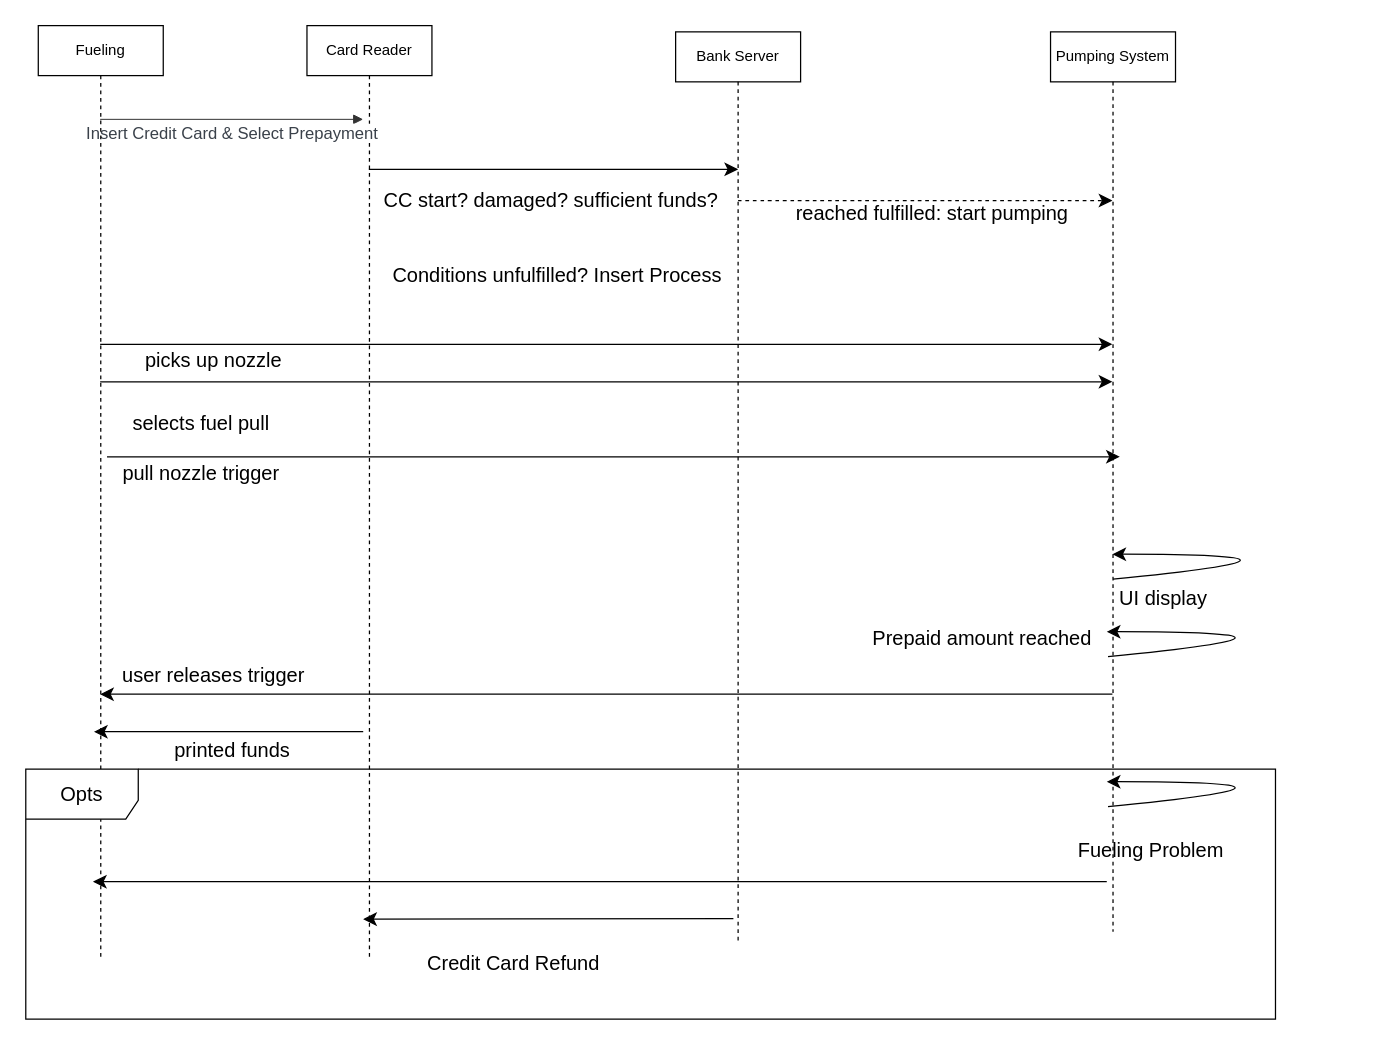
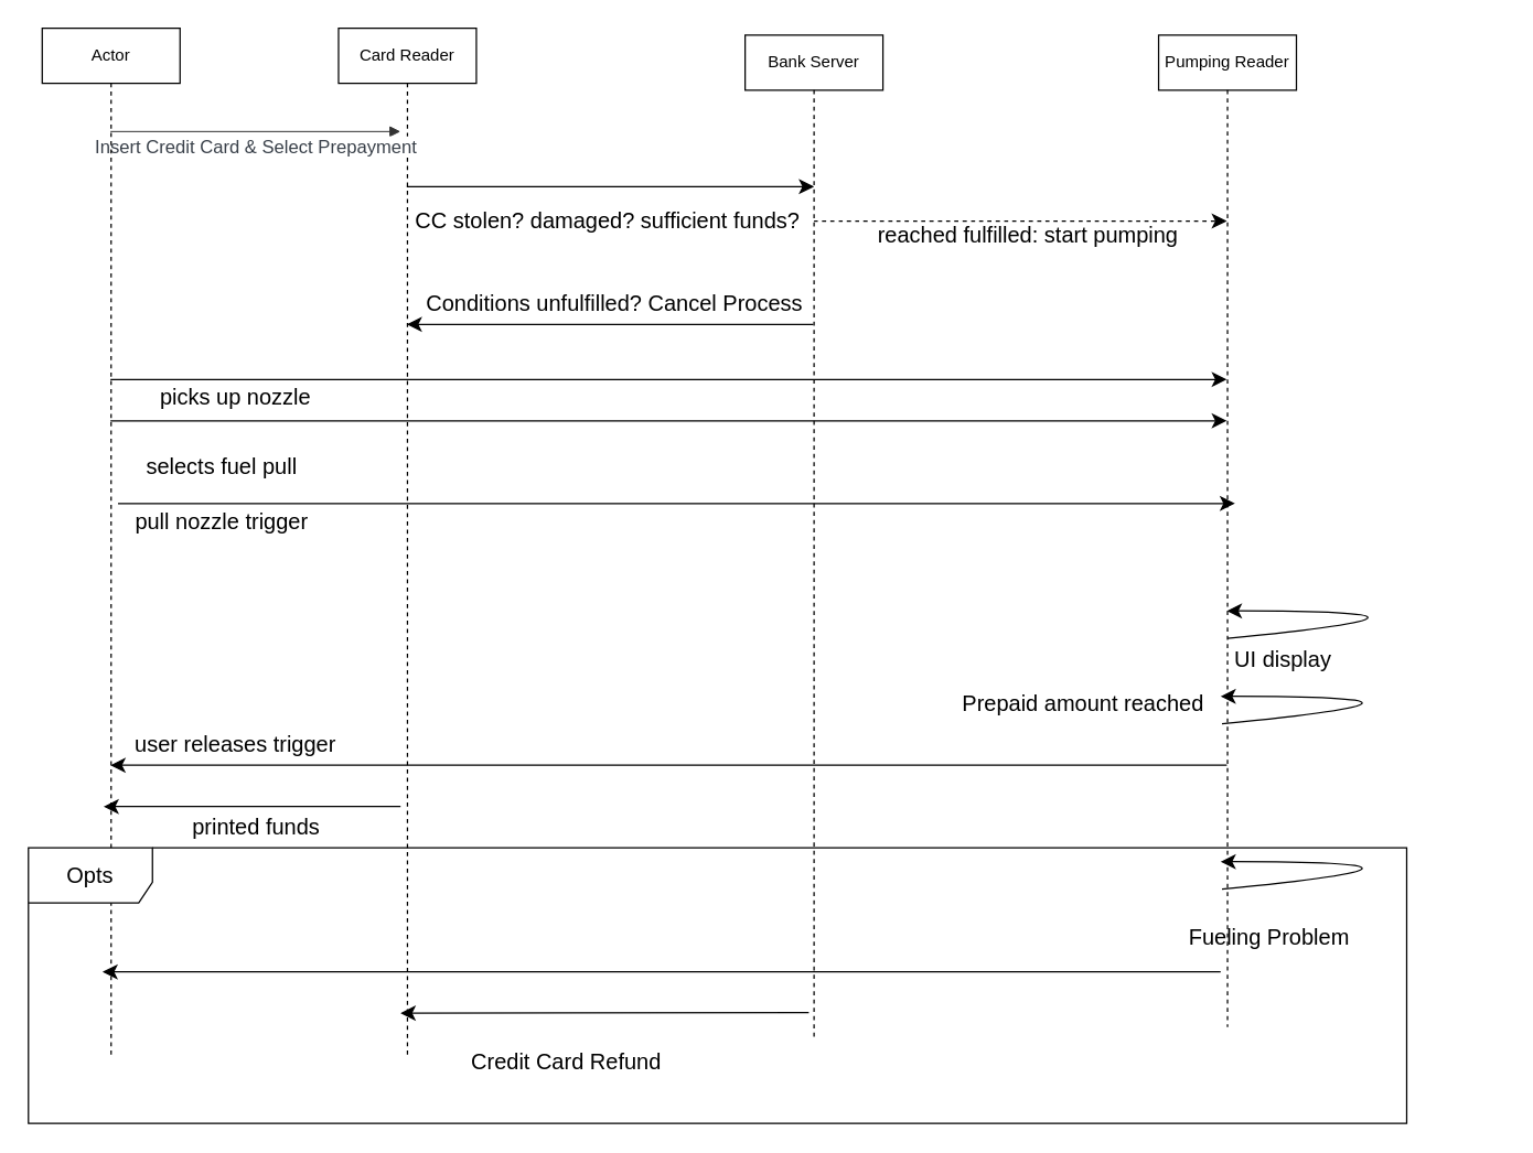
  <mxCell id="0" />
  <mxCell id="1" parent="0" />
  <mxCell id="2" value="" style="edgeStyle=elbowEdgeStyle;curved=0;rounded=0;orthogonalLoop=1;jettySize=auto;html=1;elbow=vertical;fontSize=12;startSize=8;endSize=8;" edge="1" parent="1" source="4"><mxGeometry relative="1" as="geometry"><mxPoint x="409.667" y="134.997" as="sourcePoint" /><mxPoint x="590" y="134.997" as="targetPoint" /></mxGeometry></mxCell>
  <mxCell id="3" style="edgeStyle=elbowEdgeStyle;curved=0;rounded=0;orthogonalLoop=1;jettySize=auto;html=1;elbow=vertical;fontSize=12;startSize=8;endSize=8;" edge="1" parent="1"><mxGeometry relative="1" as="geometry"><mxPoint x="290" y="584.999" as="sourcePoint" /><mxPoint x="74.571" y="584.999" as="targetPoint" /></mxGeometry></mxCell>
  <mxCell id="4" value="Card Reader" style="shape=umlLifeline;perimeter=lifelinePerimeter;whiteSpace=wrap;html=1;container=0;dropTarget=0;collapsible=0;recursiveResize=0;outlineConnect=0;portConstraint=eastwest;newEdgeStyle={&quot;edgeStyle&quot;:&quot;elbowEdgeStyle&quot;,&quot;elbow&quot;:&quot;vertical&quot;,&quot;curved&quot;:0,&quot;rounded&quot;:0};" parent="1" vertex="1"><mxGeometry x="245" y="20" width="100" height="745" as="geometry" /></mxCell>
+ <mxCell id="5" value="" style="edgeStyle=elbowEdgeStyle;curved=0;rounded=0;orthogonalLoop=1;jettySize=auto;html=1;elbow=vertical;fontSize=12;startSize=8;endSize=8;" edge="1" parent="1" source="7" target="4"><mxGeometry relative="1" as="geometry"><Array as="points"><mxPoint x="470" y="235" /><mxPoint x="530" y="275" /></Array></mxGeometry></mxCell>
  <mxCell id="6" style="edgeStyle=elbowEdgeStyle;curved=0;rounded=0;orthogonalLoop=1;jettySize=auto;html=1;elbow=vertical;fontSize=12;startSize=8;endSize=8;" edge="1" parent="1"><mxGeometry relative="1" as="geometry"><mxPoint x="586.22" y="734.56" as="sourcePoint" /><mxPoint x="289.998" y="734.56" as="targetPoint" /></mxGeometry></mxCell>
  <mxCell id="7" value="Bank Server" style="shape=umlLifeline;perimeter=lifelinePerimeter;whiteSpace=wrap;html=1;container=0;dropTarget=0;collapsible=0;recursiveResize=0;outlineConnect=0;portConstraint=eastwest;newEdgeStyle={&quot;edgeStyle&quot;:&quot;elbowEdgeStyle&quot;,&quot;elbow&quot;:&quot;vertical&quot;,&quot;curved&quot;:0,&quot;rounded&quot;:0};" parent="1" vertex="1"><mxGeometry x="540" y="25" width="100" height="730" as="geometry" /></mxCell>
  <mxCell id="8" value="" style="html=1;jettySize=18;whiteSpace=wrap;fontSize=13;strokeColor=#333333;strokeOpacity=100;strokeWidth=0.8;rounded=1;arcSize=10;edgeStyle=orthogonalEdgeStyle;startArrow=none;endArrow=block;endFill=1;lucidId=lDU.dlW5j_J2;" edge="1" parent="1" source="15"><mxGeometry width="100" height="100" relative="1" as="geometry"><Array as="points"><mxPoint x="290" y="95" /><mxPoint x="290" y="95" /></Array><mxPoint x="190" y="95" as="sourcePoint" /><mxPoint x="290" y="95" as="targetPoint" /></mxGeometry></mxCell>
  <mxCell id="9" value="&lt;div&gt;Insert Credit Card &amp;amp; Select Prepayment&lt;/div&gt;" style="text;html=1;resizable=0;labelBackgroundColor=default;align=center;verticalAlign=middle;fontColor=#3a414a;fontSize=13.3;" vertex="1" parent="8"><mxGeometry relative="1" as="geometry"><mxPoint y="10" as="offset" /></mxGeometry></mxCell>
  <mxCell id="10" style="edgeStyle=elbowEdgeStyle;curved=0;rounded=0;orthogonalLoop=1;jettySize=auto;html=1;elbow=vertical;fontSize=12;startSize=8;endSize=8;" edge="1" parent="1" source="12" target="15"><mxGeometry relative="1" as="geometry"><mxPoint x="150" y="505" as="targetPoint" /><Array as="points"><mxPoint x="660" y="555" /><mxPoint x="430" y="515" /></Array></mxGeometry></mxCell>
  <mxCell id="11" style="edgeStyle=elbowEdgeStyle;curved=0;rounded=0;orthogonalLoop=1;jettySize=auto;html=1;elbow=vertical;fontSize=12;startSize=8;endSize=8;" edge="1" parent="1"><mxGeometry relative="1" as="geometry"><mxPoint x="885" y="704.996" as="sourcePoint" /><mxPoint x="73.778" y="704.996" as="targetPoint" /></mxGeometry></mxCell>
- <mxCell id="12" value="Pumping System" style="shape=umlLifeline;perimeter=lifelinePerimeter;whiteSpace=wrap;html=1;container=0;dropTarget=0;collapsible=0;recursiveResize=0;outlineConnect=0;portConstraint=eastwest;newEdgeStyle={&quot;edgeStyle&quot;:&quot;elbowEdgeStyle&quot;,&quot;elbow&quot;:&quot;vertical&quot;,&quot;curved&quot;:0,&quot;rounded&quot;:0};" vertex="1" parent="1"><mxGeometry x="840" y="25" width="100" height="720" as="geometry" /></mxCell>
+ <mxCell id="12" value="Pumping Reader" style="shape=umlLifeline;perimeter=lifelinePerimeter;whiteSpace=wrap;html=1;container=0;dropTarget=0;collapsible=0;recursiveResize=0;outlineConnect=0;portConstraint=eastwest;newEdgeStyle={&quot;edgeStyle&quot;:&quot;elbowEdgeStyle&quot;,&quot;elbow&quot;:&quot;vertical&quot;,&quot;curved&quot;:0,&quot;rounded&quot;:0};" vertex="1" parent="1"><mxGeometry x="840" y="25" width="100" height="720" as="geometry" /></mxCell>
  <mxCell id="13" value="" style="edgeStyle=elbowEdgeStyle;curved=0;rounded=0;orthogonalLoop=1;jettySize=auto;html=1;elbow=vertical;fontSize=12;startSize=8;endSize=8;" edge="1" parent="1" source="15" target="12"><mxGeometry relative="1" as="geometry"><Array as="points"><mxPoint x="270" y="275" /></Array></mxGeometry></mxCell>
  <mxCell id="14" style="edgeStyle=elbowEdgeStyle;curved=0;rounded=0;orthogonalLoop=1;jettySize=auto;html=1;elbow=vertical;fontSize=12;startSize=8;endSize=8;" edge="1" parent="1"><mxGeometry relative="1" as="geometry"><mxPoint x="85.001" y="365.001" as="sourcePoint" /><mxPoint x="895.43" y="365.001" as="targetPoint" /></mxGeometry></mxCell>
- <mxCell id="15" value="Fueling" style="shape=umlLifeline;perimeter=lifelinePerimeter;whiteSpace=wrap;html=1;container=0;dropTarget=0;collapsible=0;recursiveResize=0;outlineConnect=0;portConstraint=eastwest;newEdgeStyle={&quot;edgeStyle&quot;:&quot;elbowEdgeStyle&quot;,&quot;elbow&quot;:&quot;vertical&quot;,&quot;curved&quot;:0,&quot;rounded&quot;:0};" vertex="1" parent="1"><mxGeometry x="30" y="20" width="100" height="745" as="geometry" /></mxCell>
+ <mxCell id="15" value="Actor" style="shape=umlLifeline;perimeter=lifelinePerimeter;whiteSpace=wrap;html=1;container=0;dropTarget=0;collapsible=0;recursiveResize=0;outlineConnect=0;portConstraint=eastwest;newEdgeStyle={&quot;edgeStyle&quot;:&quot;elbowEdgeStyle&quot;,&quot;elbow&quot;:&quot;vertical&quot;,&quot;curved&quot;:0,&quot;rounded&quot;:0};" vertex="1" parent="1"><mxGeometry x="30" y="20" width="100" height="745" as="geometry" /></mxCell>
  <mxCell id="16" value="" style="edgeStyle=none;curved=1;rounded=0;orthogonalLoop=1;jettySize=auto;html=1;fontSize=12;startSize=8;endSize=8;dashed=1;" edge="1" parent="1" source="17" target="12"><mxGeometry relative="1" as="geometry" /></mxCell>
- <mxCell id="17" value="CC start? damaged? sufficient funds?" style="text;html=1;align=center;verticalAlign=middle;resizable=0;points=[];autosize=1;strokeColor=none;fillColor=none;fontSize=16;" vertex="1" parent="1"><mxGeometry x="290" y="145" width="300" height="30" as="geometry" /></mxCell>
+ <mxCell id="17" value="CC stolen? damaged? sufficient funds?" style="text;html=1;align=center;verticalAlign=middle;resizable=0;points=[];autosize=1;strokeColor=none;fillColor=none;fontSize=16;" vertex="1" parent="1"><mxGeometry x="290" y="145" width="300" height="30" as="geometry" /></mxCell>
  <mxCell id="18" value="reached fulfilled: start pumping" style="text;html=1;align=center;verticalAlign=middle;resizable=0;points=[];autosize=1;strokeColor=none;fillColor=none;fontSize=16;" vertex="1" parent="1"><mxGeometry x="620" y="155" width="250" height="30" as="geometry" /></mxCell>
- <mxCell id="19" value="Conditions unfulfilled? Insert Process" style="text;html=1;align=center;verticalAlign=middle;resizable=0;points=[];autosize=1;strokeColor=none;fillColor=none;fontSize=16;" vertex="1" parent="1"><mxGeometry x="295" y="205" width="300" height="30" as="geometry" /></mxCell>
+ <mxCell id="19" value="Conditions unfulfilled? Cancel Process" style="text;html=1;align=center;verticalAlign=middle;resizable=0;points=[];autosize=1;strokeColor=none;fillColor=none;fontSize=16;" vertex="1" parent="1"><mxGeometry x="295" y="205" width="300" height="30" as="geometry" /></mxCell>
  <mxCell id="20" value="&lt;div&gt;picks up nozzle&lt;/div&gt;" style="text;html=1;align=center;verticalAlign=middle;resizable=0;points=[];autosize=1;strokeColor=none;fillColor=none;fontSize=16;" vertex="1" parent="1"><mxGeometry x="105" y="273" width="130" height="30" as="geometry" /></mxCell>
  <mxCell id="21" style="edgeStyle=elbowEdgeStyle;curved=0;rounded=0;orthogonalLoop=1;jettySize=auto;html=1;elbow=vertical;fontSize=12;startSize=8;endSize=8;" edge="1" parent="1" source="15" target="12"><mxGeometry relative="1" as="geometry"><Array as="points"><mxPoint x="400" y="305" /><mxPoint x="500" y="325" /></Array></mxGeometry></mxCell>
  <mxCell id="22" value="selects fuel pull" style="text;html=1;align=center;verticalAlign=middle;resizable=0;points=[];autosize=1;strokeColor=none;fillColor=none;fontSize=16;" vertex="1" parent="1"><mxGeometry x="85" y="323" width="150" height="30" as="geometry" /></mxCell>
  <mxCell id="23" value="&lt;div&gt;pull nozzle trigger&lt;/div&gt;&lt;div&gt;&lt;br&gt;&lt;/div&gt;" style="text;html=1;align=center;verticalAlign=middle;resizable=0;points=[];autosize=1;strokeColor=none;fillColor=none;fontSize=16;" vertex="1" parent="1"><mxGeometry x="85" y="363" width="150" height="50" as="geometry" /></mxCell>
  <mxCell id="24" value="" style="endArrow=classic;html=1;rounded=0;fontSize=12;startSize=8;endSize=8;curved=1;" edge="1" parent="1" target="12"><mxGeometry width="50" height="50" relative="1" as="geometry"><mxPoint x="890" y="463" as="sourcePoint" /><mxPoint x="940" y="413" as="targetPoint" /><Array as="points"><mxPoint x="1090" y="443" /></Array></mxGeometry></mxCell>
  <mxCell id="25" value="UI display" style="text;html=1;align=center;verticalAlign=middle;resizable=0;points=[];autosize=1;strokeColor=none;fillColor=none;fontSize=16;" vertex="1" parent="1"><mxGeometry x="885" y="463" width="90" height="30" as="geometry" /></mxCell>
  <mxCell id="26" value="user releases trigger" style="text;html=1;align=center;verticalAlign=middle;resizable=0;points=[];autosize=1;strokeColor=none;fillColor=none;fontSize=16;" vertex="1" parent="1"><mxGeometry x="85" y="525" width="170" height="30" as="geometry" /></mxCell>
  <mxCell id="27" value="" style="endArrow=classic;html=1;rounded=0;fontSize=12;startSize=8;endSize=8;curved=1;" edge="1" parent="1"><mxGeometry width="50" height="50" relative="1" as="geometry"><mxPoint x="886" y="525" as="sourcePoint" /><mxPoint x="885" y="505" as="targetPoint" /><Array as="points"><mxPoint x="1086" y="505" /></Array></mxGeometry></mxCell>
  <mxCell id="28" value="Prepaid amount reached" style="text;html=1;align=center;verticalAlign=middle;resizable=0;points=[];autosize=1;strokeColor=none;fillColor=none;fontSize=16;" vertex="1" parent="1"><mxGeometry x="685" y="495" width="200" height="30" as="geometry" /></mxCell>
  <mxCell id="29" value="printed funds" style="text;html=1;align=center;verticalAlign=middle;resizable=0;points=[];autosize=1;strokeColor=none;fillColor=none;fontSize=16;" vertex="1" parent="1"><mxGeometry x="125" y="585" width="120" height="30" as="geometry" /></mxCell>
  <mxCell id="30" value="" style="endArrow=classic;html=1;rounded=0;fontSize=12;startSize=8;endSize=8;curved=1;" edge="1" parent="1"><mxGeometry width="50" height="50" relative="1" as="geometry"><mxPoint x="886" y="645" as="sourcePoint" /><mxPoint x="885" y="625" as="targetPoint" /><Array as="points"><mxPoint x="1086" y="625" /></Array></mxGeometry></mxCell>
  <mxCell id="31" value="Opts" style="shape=umlFrame;whiteSpace=wrap;html=1;pointerEvents=0;fontSize=16;width=90;height=40;" vertex="1" parent="1"><mxGeometry x="20" y="615" width="1000" height="200" as="geometry" /></mxCell>
  <mxCell id="32" value="Fueling Problem" style="text;html=1;align=center;verticalAlign=middle;resizable=0;points=[];autosize=1;strokeColor=none;fillColor=none;fontSize=16;" vertex="1" parent="1"><mxGeometry x="850" y="665" width="140" height="30" as="geometry" /></mxCell>
  <mxCell id="33" value="Credit Card Refund" style="text;html=1;align=center;verticalAlign=middle;resizable=0;points=[];autosize=1;strokeColor=none;fillColor=none;fontSize=16;" vertex="1" parent="1"><mxGeometry x="330" y="755" width="160" height="30" as="geometry" /></mxCell>
